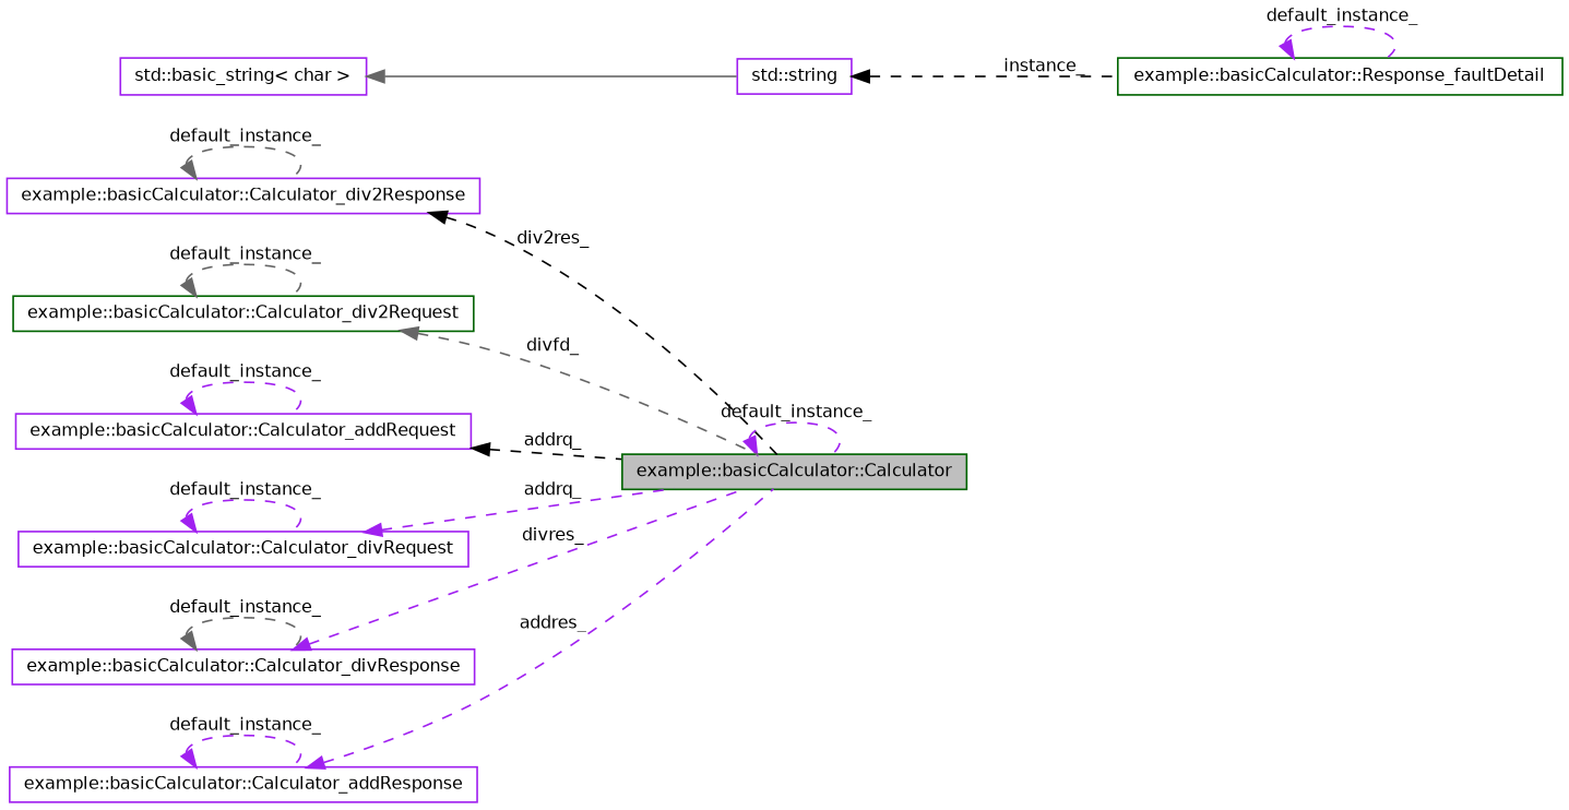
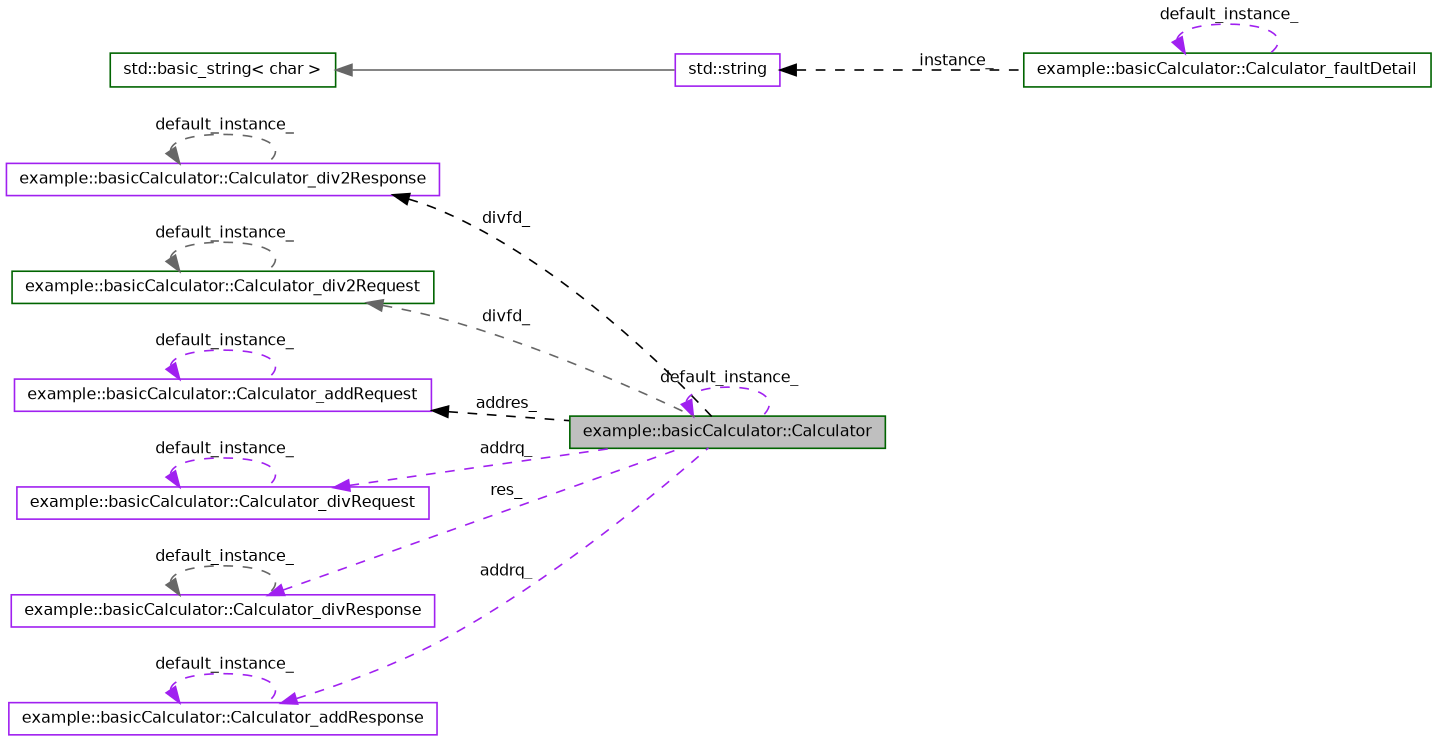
  digraph {
    rankdir=LR
    node [color=purple fillcolor=white fontname=Helvetica fontsize=10 shape=record style=filled]
    edge [color=purple dir=back fontname=Helvetica fontsize=10 labelfontname=Helvetica labelfontsize=10 style=dashed]
    n1 [color=darkgreen fillcolor=grey75 fontcolor=black height=0.2 label="example::basicCalculator::Calculator" width=0.4]
    n2 [height=0.2 label="example::basicCalculator::Calculator_div2Response" width=0.4]
    n3 [color=darkgreen height=0.2 label="example::basicCalculator::Calculator_div2Request" width=0.4]
-   n4 [color=darkgreen height=0.2 label="example::basicCalculator::Response_faultDetail" width=0.4]
+   n4 [color=darkgreen height=0.2 label="example::basicCalculator::Calculator_faultDetail" width=0.4]
    n5 [height=0.2 label="std::string" width=0.4]
-   n6 [height=0.2 label="std::basic_string\< char \>" width=0.4]
+   n6 [color=darkgreen height=0.2 label="std::basic_string\< char \>" width=0.4]
    n7 [height=0.2 label="example::basicCalculator::Calculator_addRequest" width=0.4]
    n8 [height=0.2 label="example::basicCalculator::Calculator_divRequest" width=0.4]
    n9 [height=0.2 label="example::basicCalculator::Calculator_divResponse" width=0.4]
    n10 [height=0.2 label="example::basicCalculator::Calculator_addResponse" width=0.4]
    n1 -> n1 [label=" default_instance_"]
-   n2 -> n1 [color=black label=" div2res_"]
+   n2 -> n1 [color=black label=" divfd_"]
    n2 -> n2 [color=gray40 label=" default_instance_"]
    n3 -> n1 [color=gray40 label=" divfd_"]
    n3 -> n3 [color=gray40 label=" default_instance_"]
    n4 -> n4 [label=" default_instance_"]
    n5 -> n4 [color=black label=" instance_"]
    n6 -> n5 [color=gray40 style=solid]
-   n7 -> n1 [color=black label=" addrq_"]
+   n7 -> n1 [color=black label=" addres_"]
    n7 -> n7 [label=" default_instance_"]
    n8 -> n1 [label=" addrq_"]
    n8 -> n8 [label=" default_instance_"]
-   n9 -> n1 [label=" divres_"]
+   n9 -> n1 [label=" res_"]
    n9 -> n9 [color=gray40 label=" default_instance_"]
-   n10 -> n1 [label=" addres_"]
+   n10 -> n1 [label=" addrq_"]
    n10 -> n10 [label=" default_instance_"]
  }
